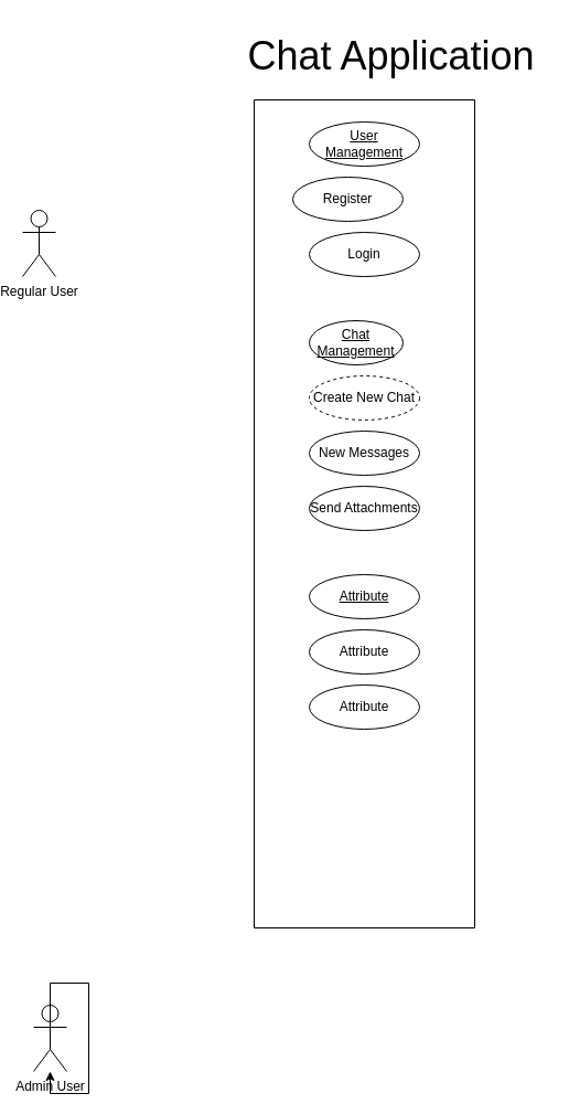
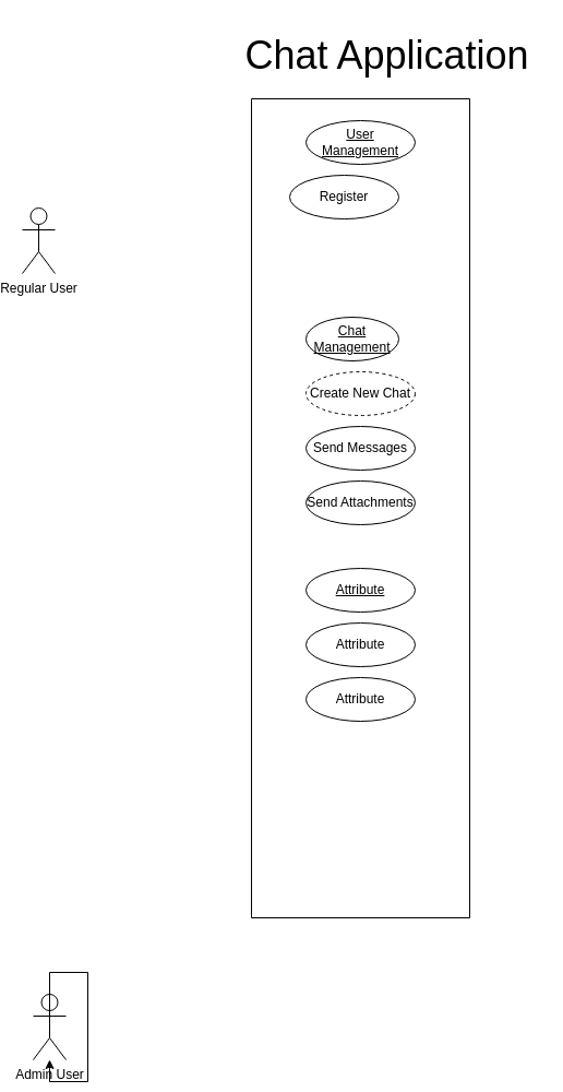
  <mxCell id="0" />
  <mxCell id="1" parent="0" />
  <mxCell id="2" value="Regular User&lt;div&gt;&lt;br&gt;&lt;/div&gt;" style="shape=umlActor;verticalLabelPosition=bottom;verticalAlign=top;html=1;outlineConnect=0;" vertex="1" parent="1"><mxGeometry x="20" y="190" width="30" height="60" as="geometry" /></mxCell>
  <mxCell id="3" value="Admin User" style="shape=umlActor;verticalLabelPosition=bottom;verticalAlign=top;html=1;outlineConnect=0;" vertex="1" parent="1"><mxGeometry x="30" y="910" width="30" height="60" as="geometry" /></mxCell>
  <mxCell id="4" value="" style="endArrow=none;dashed=1;html=1;dashPattern=1 3;strokeWidth=2;rounded=0;" edge="1" parent="1" source="2"><mxGeometry width="50" height="50" relative="1" as="geometry"><mxPoint x="-30" y="280" as="sourcePoint" /><mxPoint x="20" y="230" as="targetPoint" /></mxGeometry></mxCell>
  <mxCell id="5" value="&lt;font style=&quot;font-size: 36px;&quot;&gt;Chat Application&lt;/font&gt;" style="text;html=1;align=center;verticalAlign=middle;resizable=0;points=[];autosize=1;strokeColor=none;fillColor=none;" vertex="1" parent="1"><mxGeometry x="214" y="20" width="280" height="60" as="geometry" /></mxCell>
  <mxCell id="6" value="" style="swimlane;startSize=0;" vertex="1" parent="1"><mxGeometry x="230" y="90" width="200" height="750" as="geometry" /></mxCell>
  <mxCell id="7" value="User Management" style="ellipse;whiteSpace=wrap;html=1;align=center;fontStyle=4;" vertex="1" parent="6"><mxGeometry x="50" y="20" width="100" height="40" as="geometry" /></mxCell>
  <mxCell id="8" value="Register" style="ellipse;whiteSpace=wrap;html=1;align=center;" vertex="1" parent="6"><mxGeometry x="35" y="70" width="100" height="40" as="geometry" /></mxCell>
- <mxCell id="9" value="Login" style="ellipse;whiteSpace=wrap;html=1;align=center;" vertex="1" parent="6"><mxGeometry x="50" y="120" width="100" height="40" as="geometry" /></mxCell>
  <mxCell id="10" value="Chat Management" style="ellipse;whiteSpace=wrap;html=1;align=center;fontStyle=4;" vertex="1" parent="6"><mxGeometry x="50" y="200" width="85" height="40" as="geometry" /></mxCell>
  <mxCell id="11" value="Create New Chat" style="ellipse;whiteSpace=wrap;html=1;align=center;dashed=1;" vertex="1" parent="6"><mxGeometry x="50" y="250" width="100" height="40" as="geometry" /></mxCell>
- <mxCell id="12" value="New Messages" style="ellipse;whiteSpace=wrap;html=1;align=center;" vertex="1" parent="6"><mxGeometry x="50" y="300" width="100" height="40" as="geometry" /></mxCell>
+ <mxCell id="12" value="Send Messages" style="ellipse;whiteSpace=wrap;html=1;align=center;" vertex="1" parent="6"><mxGeometry x="50" y="300" width="100" height="40" as="geometry" /></mxCell>
  <mxCell id="13" value="Send Attachments" style="ellipse;whiteSpace=wrap;html=1;align=center;" vertex="1" parent="6"><mxGeometry x="50" y="350" width="100" height="40" as="geometry" /></mxCell>
  <mxCell id="14" value="Attribute" style="ellipse;whiteSpace=wrap;html=1;align=center;fontStyle=4;" vertex="1" parent="6"><mxGeometry x="50" y="430" width="100" height="40" as="geometry" /></mxCell>
  <mxCell id="15" value="Attribute" style="ellipse;whiteSpace=wrap;html=1;align=center;" vertex="1" parent="6"><mxGeometry x="50" y="480" width="100" height="40" as="geometry" /></mxCell>
  <mxCell id="16" value="Attribute" style="ellipse;whiteSpace=wrap;html=1;align=center;" vertex="1" parent="6"><mxGeometry x="50" y="530" width="100" height="40" as="geometry" /></mxCell>
  <mxCell id="17" style="edgeStyle=orthogonalEdgeStyle;rounded=0;orthogonalLoop=1;jettySize=auto;html=1;exitX=0.5;exitY=0.5;exitDx=0;exitDy=0;exitPerimeter=0;" edge="1" parent="1" source="3" target="3"><mxGeometry relative="1" as="geometry" /></mxCell>
